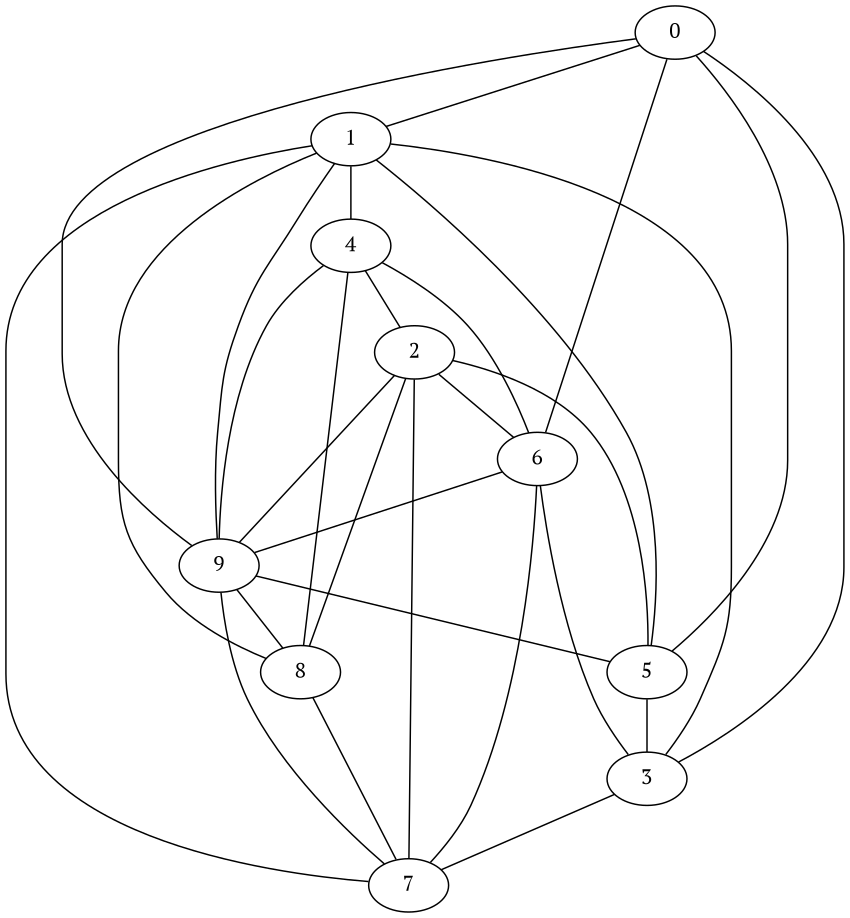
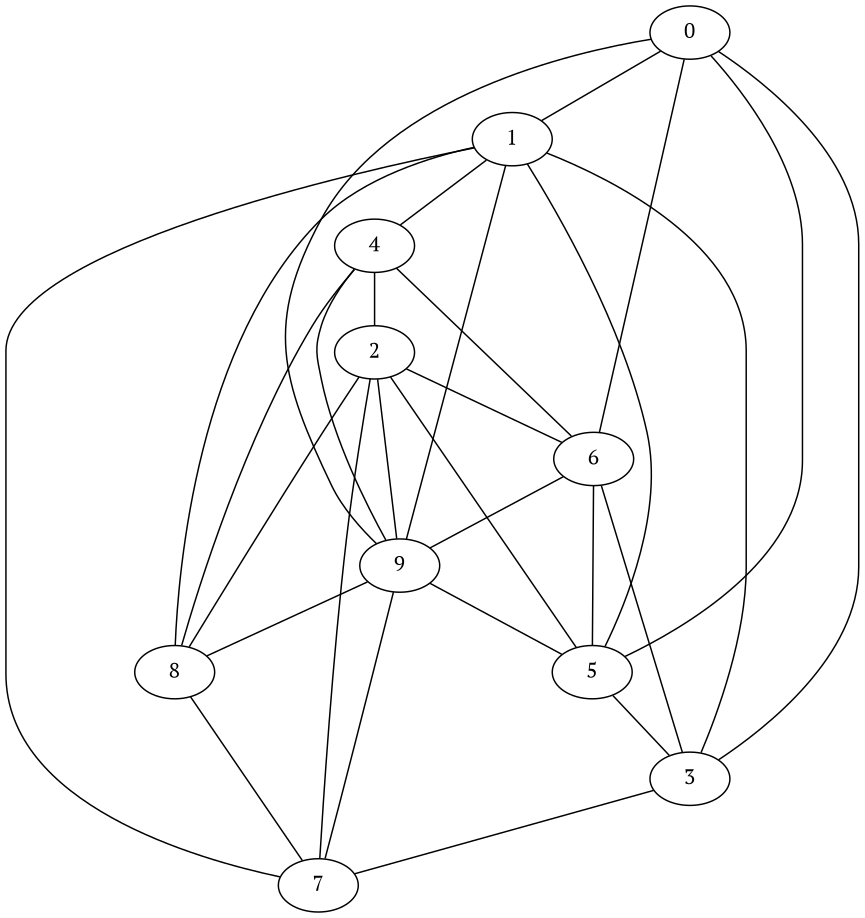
  graph {
    fontname="PT Serif"
    node [fontname="PT Serif"]
    edge [fontname="PT Serif"]
    0
    1
    5
    4
    7
    9
    2
    3
    8
    6
    0 -- 1
    0 -- 5
    1 -- 4
    1 -- 7
    1 -- 9
    5 -- 1
    5 -- 2
    5 -- 3
    4 -- 2
    7 -- 2
    9 -- 0
    9 -- 5
    9 -- 4
    9 -- 7
    9 -- 8
    2 -- 9
    2 -- 8
    2 -- 6
    3 -- 0
    3 -- 1
    3 -- 7
    8 -- 1
    8 -- 4
    8 -- 7
    6 -- 0
-   6 -- 7
+   6 -- 5
    6 -- 4
    6 -- 9
    6 -- 3
  }
